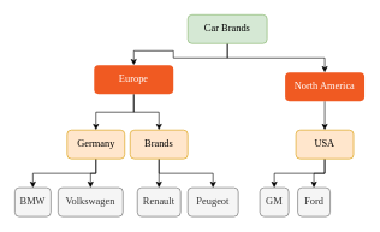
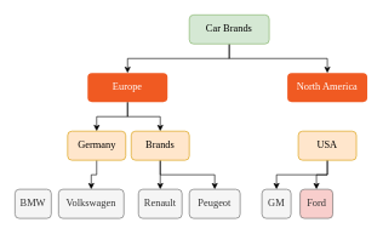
  <mxCell id="0" />
  <mxCell id="1" parent="0" />
  <mxCell id="2" style="edgeStyle=orthogonalEdgeStyle;rounded=0;orthogonalLoop=1;jettySize=auto;html=1;exitX=0.5;exitY=1;exitDx=0;exitDy=0;entryX=0.5;entryY=0;entryDx=0;entryDy=0;fontFamily=GT Walsheim Pro;fontSize=14;fontColor=#FFFFFF;" parent="1" source="4" target="12" edge="1"><mxGeometry relative="1" as="geometry" /></mxCell>
  <mxCell id="3" style="edgeStyle=orthogonalEdgeStyle;rounded=0;orthogonalLoop=1;jettySize=auto;html=1;exitX=0.5;exitY=1;exitDx=0;exitDy=0;entryX=0.5;entryY=0;entryDx=0;entryDy=0;fontFamily=GT Walsheim Pro;fontSize=14;fontColor=#FFFFFF;" parent="1" source="4" target="9" edge="1"><mxGeometry relative="1" as="geometry" /></mxCell>
- <mxCell id="4" value="Europe" style="rounded=1;whiteSpace=wrap;html=1;fillColor=#F05A22;strokeColor=none;fontFamily=GT Walsheim Pro;fontColor=#FFFFFF;fontSize=14;" parent="1" vertex="1"><mxGeometry x="130" y="90" width="110" height="40" as="geometry" /></mxCell>
- <mxCell id="5" style="edgeStyle=orthogonalEdgeStyle;rounded=0;orthogonalLoop=1;jettySize=auto;html=1;exitX=0.5;exitY=1;exitDx=0;exitDy=0;entryX=0.5;entryY=0;entryDx=0;entryDy=0;fontFamily=GT Walsheim Pro;fontSize=14;fontColor=#FFFFFF;" parent="1" source="6" target="15" edge="1"><mxGeometry relative="1" as="geometry" /></mxCell>
+ <mxCell id="4" value="Europe" style="rounded=1;whiteSpace=wrap;html=1;fillColor=#F05A22;strokeColor=none;fontFamily=GT Walsheim Pro;fontColor=#FFFFFF;fontSize=14;" parent="1" vertex="1"><mxGeometry x="120" y="100" width="110" height="40" as="geometry" /></mxCell>
  <mxCell id="6" value="North America" style="rounded=1;whiteSpace=wrap;html=1;fillColor=#F05A22;strokeColor=none;fontFamily=GT Walsheim Pro;fontColor=#FFFFFF;fontSize=14;" parent="1" vertex="1"><mxGeometry x="395" y="100" width="110" height="40" as="geometry" /></mxCell>
- <mxCell id="7" style="edgeStyle=orthogonalEdgeStyle;rounded=0;orthogonalLoop=1;jettySize=auto;html=1;exitX=0.5;exitY=1;exitDx=0;exitDy=0;entryX=0.5;entryY=0;entryDx=0;entryDy=0;fontFamily=GT Walsheim Pro;" parent="1" source="9" target="16" edge="1"><mxGeometry relative="1" as="geometry" /></mxCell>
  <mxCell id="8" style="edgeStyle=orthogonalEdgeStyle;rounded=0;orthogonalLoop=1;jettySize=auto;html=1;exitX=0.5;exitY=1;exitDx=0;exitDy=0;entryX=0.5;entryY=0;entryDx=0;entryDy=0;fontFamily=GT Walsheim Pro;" parent="1" source="9" target="17" edge="1"><mxGeometry relative="1" as="geometry" /></mxCell>
  <mxCell id="9" value="Germany" style="rounded=1;whiteSpace=wrap;html=1;fillColor=#ffe6cc;fontStyle=0;fontFamily=GT Walsheim Pro;fontSize=14;strokeWidth=1;strokeColor=#d79b00;" parent="1" vertex="1"><mxGeometry x="92.5" y="180" width="80" height="40" as="geometry" /></mxCell>
  <mxCell id="10" style="edgeStyle=orthogonalEdgeStyle;rounded=0;orthogonalLoop=1;jettySize=auto;html=1;exitX=0.5;exitY=1;exitDx=0;exitDy=0;entryX=0.5;entryY=0;entryDx=0;entryDy=0;fontFamily=GT Walsheim Pro;fontSize=14;fontColor=#FFFFFF;" parent="1" source="12" target="18" edge="1"><mxGeometry relative="1" as="geometry" /></mxCell>
  <mxCell id="11" style="edgeStyle=orthogonalEdgeStyle;rounded=0;orthogonalLoop=1;jettySize=auto;html=1;exitX=0.5;exitY=1;exitDx=0;exitDy=0;entryX=0.5;entryY=0;entryDx=0;entryDy=0;fontFamily=GT Walsheim Pro;fontSize=14;fontColor=#FFFFFF;" parent="1" source="12" target="19" edge="1"><mxGeometry relative="1" as="geometry" /></mxCell>
  <mxCell id="12" value="Brands" style="rounded=1;whiteSpace=wrap;html=1;fillColor=#ffe6cc;fontStyle=0;fontFamily=GT Walsheim Pro;fontSize=14;strokeWidth=1;strokeColor=#d79b00;" parent="1" vertex="1"><mxGeometry x="180" y="180" width="80" height="40" as="geometry" /></mxCell>
  <mxCell id="13" style="edgeStyle=orthogonalEdgeStyle;rounded=0;orthogonalLoop=1;jettySize=auto;html=1;exitX=0.5;exitY=1;exitDx=0;exitDy=0;entryX=0.5;entryY=0;entryDx=0;entryDy=0;fontFamily=GT Walsheim Pro;fontSize=14;fontColor=#FFFFFF;" parent="1" source="15" target="20" edge="1"><mxGeometry relative="1" as="geometry" /></mxCell>
  <mxCell id="14" style="edgeStyle=orthogonalEdgeStyle;rounded=0;orthogonalLoop=1;jettySize=auto;html=1;exitX=0.5;exitY=1;exitDx=0;exitDy=0;entryX=0.5;entryY=0;entryDx=0;entryDy=0;fontFamily=GT Walsheim Pro;fontSize=14;fontColor=#FFFFFF;" parent="1" source="15" target="21" edge="1"><mxGeometry relative="1" as="geometry" /></mxCell>
  <mxCell id="15" value="USA" style="rounded=1;whiteSpace=wrap;html=1;fillColor=#ffe6cc;fontStyle=0;fontFamily=GT Walsheim Pro;fontSize=14;strokeWidth=1;strokeColor=#d79b00;" parent="1" vertex="1"><mxGeometry x="410" y="180" width="80" height="40" as="geometry" /></mxCell>
  <mxCell id="16" value="BMW" style="rounded=1;whiteSpace=wrap;html=1;fillColor=#f5f5f5;strokeColor=#666666;fontStyle=0;fontFamily=GT Walsheim Pro;fontSize=14;strokeWidth=1;fontColor=#333333;" parent="1" vertex="1"><mxGeometry x="20" y="260" width="50" height="40" as="geometry" /></mxCell>
  <mxCell id="17" value="Volkswagen" style="rounded=1;whiteSpace=wrap;html=1;fillColor=#f5f5f5;strokeColor=#666666;fontStyle=0;fontFamily=GT Walsheim Pro;fontSize=14;strokeWidth=1;fontColor=#333333;" parent="1" vertex="1"><mxGeometry x="80" y="260" width="90" height="40" as="geometry" /></mxCell>
  <mxCell id="18" value="Renault" style="rounded=1;whiteSpace=wrap;html=1;fillColor=#f5f5f5;strokeColor=#666666;fontStyle=0;fontFamily=GT Walsheim Pro;fontSize=14;strokeWidth=1;fontColor=#333333;" parent="1" vertex="1"><mxGeometry x="190" y="260" width="60" height="40" as="geometry" /></mxCell>
  <mxCell id="19" value="Peugeot" style="rounded=1;whiteSpace=wrap;html=1;fillColor=#f5f5f5;strokeColor=#666666;fontStyle=0;fontFamily=GT Walsheim Pro;fontSize=14;strokeWidth=1;fontColor=#333333;" parent="1" vertex="1"><mxGeometry x="260" y="260" width="70" height="40" as="geometry" /></mxCell>
  <mxCell id="20" value="GM" style="rounded=1;whiteSpace=wrap;html=1;fillColor=#f5f5f5;strokeColor=#666666;fontStyle=0;fontFamily=GT Walsheim Pro;fontSize=14;strokeWidth=1;fontColor=#333333;" parent="1" vertex="1"><mxGeometry x="360" y="260" width="40" height="40" as="geometry" /></mxCell>
- <mxCell id="21" value="Ford" style="rounded=1;whiteSpace=wrap;html=1;fillColor=#f5f5f5;strokeColor=#666666;fontStyle=0;fontFamily=GT Walsheim Pro;fontSize=14;strokeWidth=1;fontColor=#333333;" parent="1" vertex="1"><mxGeometry x="412.5" y="260" width="45" height="40" as="geometry" /></mxCell>
+ <mxCell id="21" value="Ford" style="rounded=1;whiteSpace=wrap;html=1;fillColor=#f8cecc;strokeColor=#666666;fontStyle=0;fontFamily=GT Walsheim Pro;fontSize=14;strokeWidth=1;fontColor=#333333;" parent="1" vertex="1"><mxGeometry x="412.5" y="260" width="45" height="40" as="geometry" /></mxCell>
  <mxCell id="22" style="edgeStyle=orthogonalEdgeStyle;rounded=0;orthogonalLoop=1;jettySize=auto;html=1;exitX=0.5;exitY=1;exitDx=0;exitDy=0;entryX=0.5;entryY=0;entryDx=0;entryDy=0;fontFamily=GT Walsheim Pro;" parent="1" source="24" target="4" edge="1"><mxGeometry relative="1" as="geometry" /></mxCell>
  <mxCell id="23" style="edgeStyle=orthogonalEdgeStyle;rounded=0;orthogonalLoop=1;jettySize=auto;html=1;exitX=0.5;exitY=1;exitDx=0;exitDy=0;entryX=0.5;entryY=0;entryDx=0;entryDy=0;fontFamily=GT Walsheim Pro;" parent="1" source="24" target="6" edge="1"><mxGeometry relative="1" as="geometry" /></mxCell>
  <mxCell id="24" value="Car Brands" style="rounded=1;whiteSpace=wrap;html=1;fillColor=#d5e8d4;strokeColor=#82b366;fontFamily=GT Walsheim Pro;fontSize=14;" parent="1" vertex="1"><mxGeometry x="260" y="20" width="110" height="40" as="geometry" /></mxCell>
